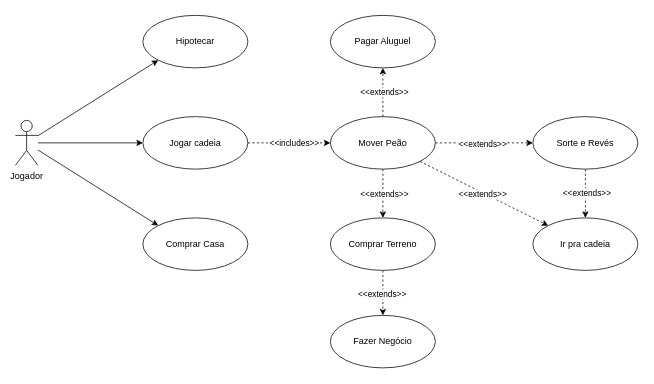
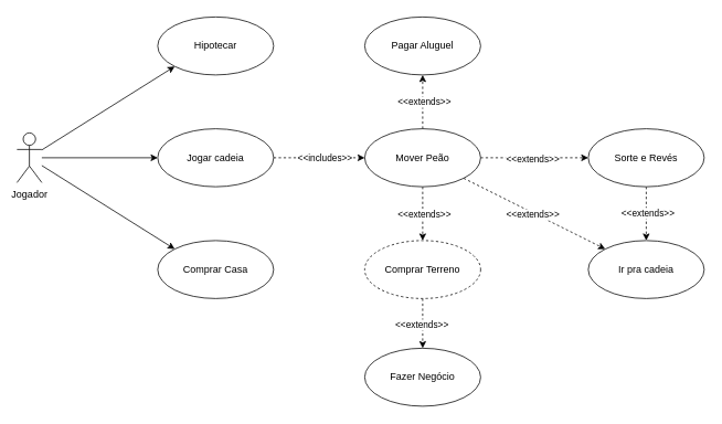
  <mxCell id="0" />
  <mxCell id="1" parent="0" />
  <mxCell id="2" style="edgeStyle=orthogonalEdgeStyle;rounded=0;orthogonalLoop=1;jettySize=auto;html=1;entryX=0;entryY=0.5;entryDx=0;entryDy=0;" edge="1" parent="1" source="5" target="12"><mxGeometry relative="1" as="geometry" /></mxCell>
  <mxCell id="3" style="rounded=0;orthogonalLoop=1;jettySize=auto;html=1;entryX=0;entryY=0;entryDx=0;entryDy=0;" edge="1" parent="1" source="5" target="18"><mxGeometry relative="1" as="geometry" /></mxCell>
  <mxCell id="4" style="rounded=0;orthogonalLoop=1;jettySize=auto;html=1;entryX=0;entryY=1;entryDx=0;entryDy=0;" edge="1" parent="1" source="5" target="28"><mxGeometry relative="1" as="geometry" /></mxCell>
  <mxCell id="5" value="Jogador" style="shape=umlActor;verticalLabelPosition=bottom;verticalAlign=top;html=1;" vertex="1" parent="1"><mxGeometry x="20" y="160" width="30" height="60" as="geometry" /></mxCell>
  <mxCell id="6" style="rounded=0;orthogonalLoop=1;jettySize=auto;html=1;exitX=0.5;exitY=0;exitDx=0;exitDy=0;entryX=0.5;entryY=1;entryDx=0;entryDy=0;dashed=1;" edge="1" parent="1" source="23" target="13"><mxGeometry relative="1" as="geometry" /></mxCell>
  <mxCell id="7" value="&amp;lt;&amp;lt;extends&amp;gt;&amp;gt;" style="edgeLabel;html=1;align=center;verticalAlign=middle;resizable=0;points=[];" connectable="0" vertex="1" parent="6"><mxGeometry x="0.028" y="-1" relative="1" as="geometry"><mxPoint as="offset" /></mxGeometry></mxCell>
  <mxCell id="8" style="rounded=0;orthogonalLoop=1;jettySize=auto;html=1;exitX=0.5;exitY=1;exitDx=0;exitDy=0;entryX=0.5;entryY=0;entryDx=0;entryDy=0;dashed=1;" edge="1" parent="1" source="23" target="16"><mxGeometry relative="1" as="geometry" /></mxCell>
  <mxCell id="9" value="&amp;lt;&amp;lt;extends&amp;gt;&amp;gt;" style="edgeLabel;html=1;align=center;verticalAlign=middle;resizable=0;points=[];" connectable="0" vertex="1" parent="8"><mxGeometry x="-0.026" relative="1" as="geometry"><mxPoint x="1" as="offset" /></mxGeometry></mxCell>
  <mxCell id="10" style="edgeStyle=orthogonalEdgeStyle;rounded=0;orthogonalLoop=1;jettySize=auto;html=1;entryX=0;entryY=0.5;entryDx=0;entryDy=0;dashed=1;" edge="1" parent="1" source="12" target="23"><mxGeometry relative="1" as="geometry" /></mxCell>
  <mxCell id="11" value="&amp;lt;&amp;lt;includes&amp;gt;&amp;gt;" style="edgeLabel;html=1;align=center;verticalAlign=middle;resizable=0;points=[];" connectable="0" vertex="1" parent="10"><mxGeometry x="0.1" relative="1" as="geometry"><mxPoint as="offset" /></mxGeometry></mxCell>
  <mxCell id="12" value="Jogar cadeia" style="ellipse;whiteSpace=wrap;html=1;" vertex="1" parent="1"><mxGeometry x="190" y="155" width="140" height="70" as="geometry" /></mxCell>
  <mxCell id="13" value="Pagar Aluguel" style="ellipse;whiteSpace=wrap;html=1;" vertex="1" parent="1"><mxGeometry x="440" y="20" width="140" height="70" as="geometry" /></mxCell>
  <mxCell id="14" style="edgeStyle=orthogonalEdgeStyle;rounded=0;orthogonalLoop=1;jettySize=auto;html=1;entryX=0.5;entryY=0;entryDx=0;entryDy=0;dashed=1;" edge="1" parent="1" source="16" target="17"><mxGeometry relative="1" as="geometry" /></mxCell>
  <mxCell id="15" value="&amp;lt;&amp;lt;extends&amp;gt;&amp;gt;" style="edgeLabel;html=1;align=center;verticalAlign=middle;resizable=0;points=[];" connectable="0" vertex="1" parent="14"><mxGeometry x="0.033" y="-2" relative="1" as="geometry"><mxPoint as="offset" /></mxGeometry></mxCell>
- <mxCell id="16" value="Comprar Terreno" style="ellipse;whiteSpace=wrap;html=1;" vertex="1" parent="1"><mxGeometry x="440" y="290" width="140" height="70" as="geometry" /></mxCell>
+ <mxCell id="16" value="Comprar Terreno" style="ellipse;whiteSpace=wrap;html=1;dashed=1;" vertex="1" parent="1"><mxGeometry x="440" y="290" width="140" height="70" as="geometry" /></mxCell>
  <mxCell id="17" value="Fazer Negócio" style="ellipse;whiteSpace=wrap;html=1;" vertex="1" parent="1"><mxGeometry x="440" y="420" width="140" height="70" as="geometry" /></mxCell>
  <mxCell id="18" value="Comprar Casa" style="ellipse;whiteSpace=wrap;html=1;" vertex="1" parent="1"><mxGeometry x="190" y="290" width="140" height="70" as="geometry" /></mxCell>
  <mxCell id="19" style="edgeStyle=orthogonalEdgeStyle;rounded=0;orthogonalLoop=1;jettySize=auto;html=1;entryX=0;entryY=0.5;entryDx=0;entryDy=0;dashed=1;" edge="1" parent="1" source="23" target="26"><mxGeometry relative="1" as="geometry" /></mxCell>
  <mxCell id="20" value="&amp;lt;&amp;lt;extends&amp;gt;&amp;gt;" style="edgeLabel;html=1;align=center;verticalAlign=middle;resizable=0;points=[];" connectable="0" vertex="1" parent="19"><mxGeometry x="-0.046" y="-1" relative="1" as="geometry"><mxPoint as="offset" /></mxGeometry></mxCell>
  <mxCell id="21" style="rounded=0;orthogonalLoop=1;jettySize=auto;html=1;exitX=1;exitY=1;exitDx=0;exitDy=0;entryX=0;entryY=0;entryDx=0;entryDy=0;dashed=1;" edge="1" parent="1" source="23" target="27"><mxGeometry relative="1" as="geometry" /></mxCell>
  <mxCell id="22" value="&amp;lt;&amp;lt;extends&amp;gt;&amp;gt;" style="edgeLabel;html=1;align=center;verticalAlign=middle;resizable=0;points=[];" connectable="0" vertex="1" parent="21"><mxGeometry x="-0.012" y="-2" relative="1" as="geometry"><mxPoint as="offset" /></mxGeometry></mxCell>
  <mxCell id="23" value="Mover Peão" style="ellipse;whiteSpace=wrap;html=1;" vertex="1" parent="1"><mxGeometry x="440" y="155" width="140" height="70" as="geometry" /></mxCell>
  <mxCell id="24" style="edgeStyle=orthogonalEdgeStyle;rounded=0;orthogonalLoop=1;jettySize=auto;html=1;entryX=0.5;entryY=0;entryDx=0;entryDy=0;dashed=1;" edge="1" parent="1" source="26" target="27"><mxGeometry relative="1" as="geometry" /></mxCell>
  <mxCell id="25" value="&amp;lt;&amp;lt;extends&amp;gt;&amp;gt;" style="edgeLabel;html=1;align=center;verticalAlign=middle;resizable=0;points=[];" connectable="0" vertex="1" parent="24"><mxGeometry x="-0.046" y="1" relative="1" as="geometry"><mxPoint as="offset" /></mxGeometry></mxCell>
  <mxCell id="26" value="Sorte e Revés" style="ellipse;whiteSpace=wrap;html=1;" vertex="1" parent="1"><mxGeometry x="710" y="155" width="140" height="70" as="geometry" /></mxCell>
  <mxCell id="27" value="Ir pra cadeia" style="ellipse;whiteSpace=wrap;html=1;" vertex="1" parent="1"><mxGeometry x="710" y="290" width="140" height="70" as="geometry" /></mxCell>
  <mxCell id="28" value="Hipotecar" style="ellipse;whiteSpace=wrap;html=1;" vertex="1" parent="1"><mxGeometry x="190" y="20" width="140" height="70" as="geometry" /></mxCell>
